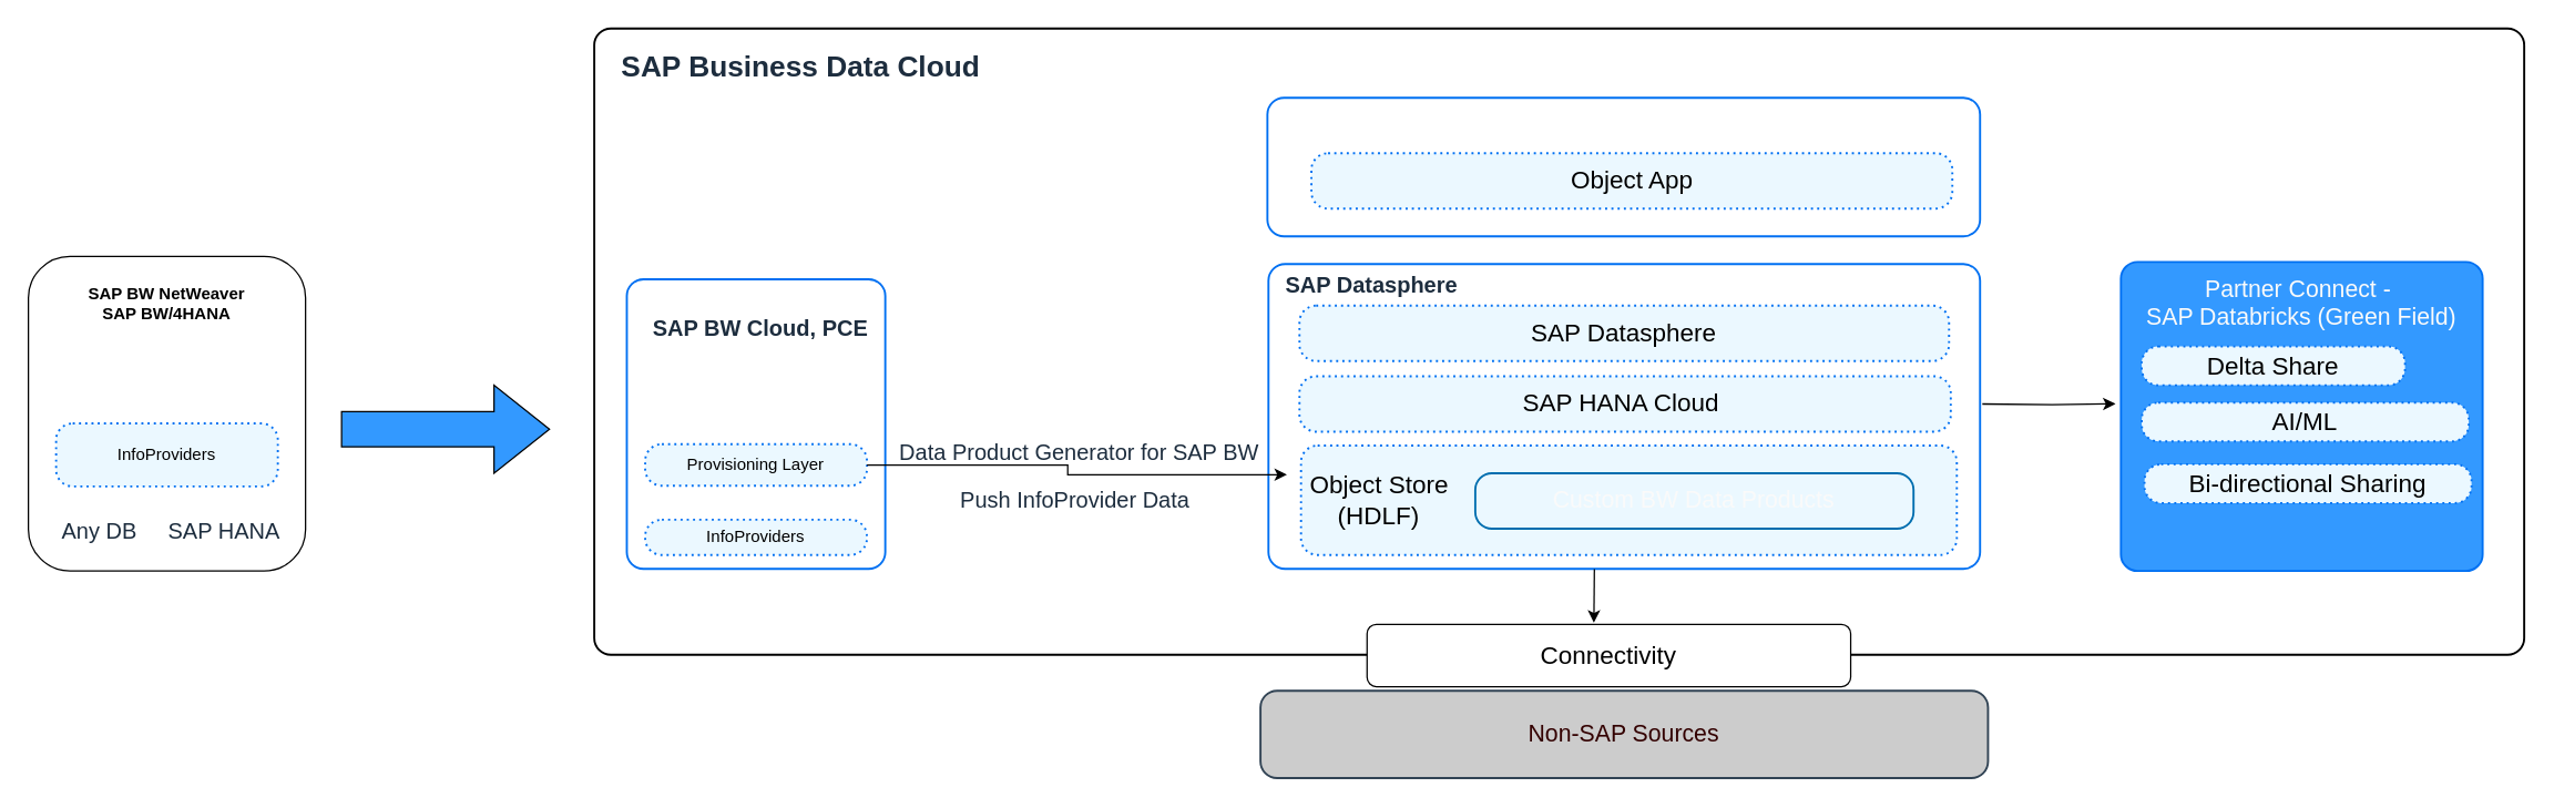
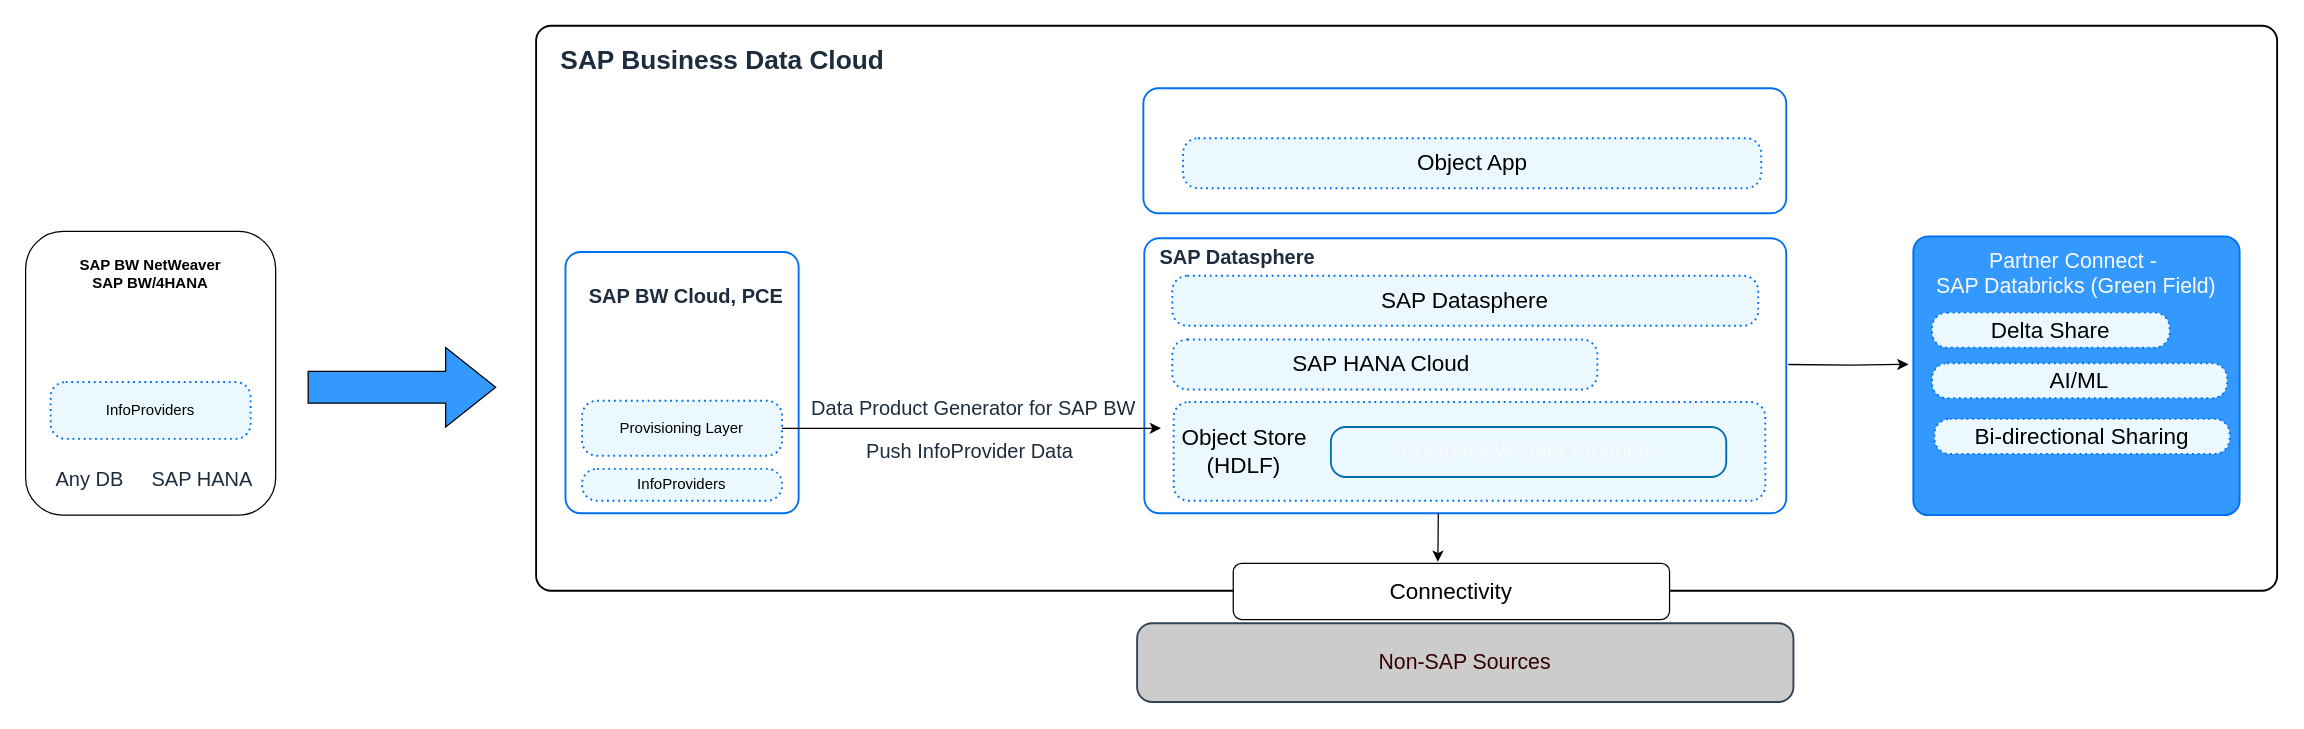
  <mxCell id="0" />
  <mxCell id="1" parent="0" />
  <mxCell id="2" value="&lt;b&gt;SAP BW NetWeaver&lt;/b&gt;&lt;div&gt;&lt;b&gt;SAP BW/4HANA&lt;/b&gt;&lt;/div&gt;&lt;div&gt;&lt;br&gt;&lt;/div&gt;&lt;div&gt;&lt;br&gt;&lt;/div&gt;&lt;div&gt;&lt;br&gt;&lt;/div&gt;&lt;div&gt;&lt;br&gt;&lt;/div&gt;&lt;div&gt;&lt;br&gt;&lt;/div&gt;&lt;div&gt;&lt;br&gt;&lt;/div&gt;&lt;div&gt;&lt;br&gt;&lt;/div&gt;&lt;div&gt;&lt;br&gt;&lt;/div&gt;&lt;div&gt;&lt;br&gt;&lt;/div&gt;&lt;div&gt;&lt;br&gt;&lt;/div&gt;&lt;div&gt;&lt;br&gt;&lt;/div&gt;" style="rounded=1;whiteSpace=wrap;html=1;" parent="1" vertex="1"><mxGeometry x="20" y="184.5" width="200" height="227" as="geometry" /></mxCell>
  <mxCell id="3" value="" style="rounded=1;whiteSpace=wrap;html=1;arcSize=24;absoluteArcSize=1;imageWidth=64;imageHeight=64;strokeWidth=1.5;fontFamily=Arial;" parent="1" vertex="1"><mxGeometry x="428.34" y="20" width="1392.66" height="452" as="geometry" /></mxCell>
  <mxCell id="4" value="&lt;font face=&quot;arial&quot; style=&quot;font-size: 21px;&quot;&gt;&lt;b style=&quot;&quot;&gt;SAP Business Data Cloud&amp;nbsp;&lt;/b&gt;&lt;/font&gt;" style="text;html=1;align=center;verticalAlign=middle;resizable=0;points=[[0,0.5,0,0,0],[0.5,0,0,0,0],[0.5,1,0,0,0],[1,0.5,0,0,0]];autosize=1;strokeColor=none;fillColor=none;fontSize=12;fontColor=#1D2D3E;fontFamily=Helvetica;" parent="1" vertex="1"><mxGeometry x="435" y="27" width="290" height="40" as="geometry" /></mxCell>
  <mxCell id="5" value="" style="rounded=1;whiteSpace=wrap;html=1;strokeColor=#0070F2;fillColor=#ffffff;arcSize=24;absoluteArcSize=1;imageWidth=64;imageHeight=64;strokeWidth=1.5;" parent="1" vertex="1"><mxGeometry x="451.84" y="201" width="186.5" height="209" as="geometry" /></mxCell>
  <mxCell id="6" value="&lt;font face=&quot;arial&quot; style=&quot;font-size: 16px;&quot;&gt;&lt;b style=&quot;font-size: 16px;&quot;&gt;SAP BW Cloud, PCE&lt;/b&gt;&lt;/font&gt;" style="text;html=1;align=center;verticalAlign=middle;resizable=0;points=[[0,0.5,0,0,0],[0.5,0,0,0,0],[0.5,1,0,0,0],[1,0.5,0,0,0]];autosize=1;strokeColor=none;fillColor=none;fontSize=12;fontColor=#1D2D3E;fontFamily=Helvetica;" parent="1" vertex="1"><mxGeometry x="458.34" y="221" width="180" height="30" as="geometry" /></mxCell>
  <mxCell id="7" value="InfoProviders" style="rounded=1;whiteSpace=wrap;html=1;strokeColor=#0070F2;fillColor=#EBF8FF;arcSize=24;absoluteArcSize=1;imageWidth=64;imageHeight=64;strokeWidth=1.5;dashed=1;dashPattern=1 2;" parent="1" vertex="1"><mxGeometry x="465.09" y="374.5" width="160" height="25.5" as="geometry" /></mxCell>
  <mxCell id="8" value="" style="rounded=1;whiteSpace=wrap;html=1;strokeColor=#0070F2;fillColor=#ffffff;arcSize=24;absoluteArcSize=1;imageWidth=64;imageHeight=64;strokeWidth=1.5;" parent="1" vertex="1"><mxGeometry x="914.84" y="190" width="513.5" height="220" as="geometry" /></mxCell>
  <mxCell id="9" value="&lt;font face=&quot;arial&quot; style=&quot;font-size: 16px;&quot;&gt;&lt;b style=&quot;font-size: 16px;&quot;&gt;SAP Datasphere&lt;/b&gt;&lt;/font&gt;" style="text;html=1;align=center;verticalAlign=middle;resizable=0;points=[[0,0.5,0,0,0],[0.5,0,0,0,0],[0.5,1,0,0,0],[1,0.5,0,0,0]];autosize=1;strokeColor=none;fillColor=none;fontSize=12;fontColor=#1D2D3E;fontFamily=Helvetica;" parent="1" vertex="1"><mxGeometry x="914.09" y="190" width="150" height="30" as="geometry" /></mxCell>
  <mxCell id="10" value="" style="rounded=1;whiteSpace=wrap;html=1;strokeColor=#0070F2;fillColor=#ffffff;arcSize=24;absoluteArcSize=1;imageWidth=64;imageHeight=64;strokeWidth=1.5;" parent="1" vertex="1"><mxGeometry x="914.09" y="70" width="514.25" height="100" as="geometry" /></mxCell>
  <mxCell id="11" value="&lt;font style=&quot;color: light-dark(rgb(250, 250, 250), rgb(237, 237, 237)); font-size: 17px;&quot;&gt;Partner Connect -&amp;nbsp;&lt;/font&gt;&lt;div&gt;&lt;font style=&quot;color: light-dark(rgb(250, 250, 250), rgb(237, 237, 237)); font-size: 17px;&quot;&gt;SAP Databricks (Green Field)&lt;/font&gt;&lt;/div&gt;&lt;div&gt;&lt;div&gt;&lt;font style=&quot;color: light-dark(rgb(250, 250, 250), rgb(237, 237, 237)); font-size: 17px;&quot;&gt;&lt;br&gt;&lt;/font&gt;&lt;/div&gt;&lt;div&gt;&lt;font style=&quot;color: light-dark(rgb(250, 250, 250), rgb(237, 237, 237)); font-size: 17px;&quot;&gt;&lt;br&gt;&lt;/font&gt;&lt;/div&gt;&lt;div&gt;&lt;font style=&quot;color: light-dark(rgb(250, 250, 250), rgb(237, 237, 237)); font-size: 17px;&quot;&gt;&lt;br&gt;&lt;/font&gt;&lt;/div&gt;&lt;div&gt;&lt;font style=&quot;color: light-dark(rgb(250, 250, 250), rgb(237, 237, 237)); font-size: 17px;&quot;&gt;&lt;br&gt;&lt;/font&gt;&lt;/div&gt;&lt;div&gt;&lt;font style=&quot;color: light-dark(rgb(250, 250, 250), rgb(237, 237, 237)); font-size: 17px;&quot;&gt;&lt;br&gt;&lt;/font&gt;&lt;/div&gt;&lt;div&gt;&lt;font style=&quot;color: light-dark(rgb(250, 250, 250), rgb(237, 237, 237)); font-size: 17px;&quot;&gt;&lt;br&gt;&lt;/font&gt;&lt;/div&gt;&lt;div&gt;&lt;font style=&quot;color: light-dark(rgb(250, 250, 250), rgb(237, 237, 237)); font-size: 17px;&quot;&gt;&lt;br&gt;&lt;/font&gt;&lt;/div&gt;&lt;div&gt;&lt;font style=&quot;color: light-dark(rgb(250, 250, 250), rgb(237, 237, 237)); font-size: 17px;&quot;&gt;&lt;br&gt;&lt;/font&gt;&lt;/div&gt;&lt;/div&gt;" style="rounded=1;whiteSpace=wrap;html=1;strokeColor=#0070F2;fillColor=#3399FF;arcSize=24;absoluteArcSize=1;imageWidth=64;imageHeight=64;strokeWidth=1.5;" parent="1" vertex="1"><mxGeometry x="1530" y="188.5" width="261" height="223" as="geometry" /></mxCell>
  <mxCell id="12" value="&lt;font style=&quot;font-size: 18px;&quot;&gt;Object App&lt;/font&gt;" style="rounded=1;whiteSpace=wrap;html=1;strokeColor=#0070F2;fillColor=#EBF8FF;arcSize=24;absoluteArcSize=1;imageWidth=64;imageHeight=64;strokeWidth=1.5;dashed=1;dashPattern=1 2;" parent="1" vertex="1"><mxGeometry x="945.84" y="110" width="462.5" height="40" as="geometry" /></mxCell>
  <mxCell id="13" value="&lt;font style=&quot;font-size: 18px;&quot;&gt;SAP Datasphere&lt;/font&gt;&lt;span style=&quot;color: rgba(0, 0, 0, 0); font-family: monospace; font-size: 0px; text-align: start; text-wrap: nowrap;&quot;&gt;%3CmxGraphModel%3E%3Croot%3E%3CmxCell%20id%3D%220%22%2F%3E%3CmxCell%20id%3D%221%22%20parent%3D%220%22%2F%3E%3CmxCell%20id%3D%222%22%20value%3D%22%26lt%3Bfont%20style%3D%26quot%3Bfont-size%3A%2018px%3B%26quot%3B%26gt%3BInsight%20App%26lt%3B%2Ffont%26gt%3B%22%20style%3D%22rounded%3D1%3BwhiteSpace%3Dwrap%3Bhtml%3D1%3BstrokeColor%3D%230070F2%3BfillColor%3D%23EBF8FF%3BarcSize%3D24%3BabsoluteArcSize%3D1%3BimageWidth%3D64%3BimageHeight%3D64%3BstrokeWidth%3D1.5%3Bdashed%3D1%3BdashPattern%3D1%202%3B%22%20vertex%3D%221%22%20parent%3D%221%22%3E%3CmxGeometry%20x%3D%22-62.5%22%20y%3D%22-340%22%20width%3D%22462.5%22%20height%3D%2240%22%20as%3D%22geometry%22%2F%3E%3C%2FmxCell%3E%3C%2Froot%3E%3C%2FmxGraphModel%3E&lt;/span&gt;" style="rounded=1;whiteSpace=wrap;html=1;strokeColor=#0070F2;fillColor=#EBF8FF;arcSize=24;absoluteArcSize=1;imageWidth=64;imageHeight=64;strokeWidth=1.5;dashed=1;dashPattern=1 2;" parent="1" vertex="1"><mxGeometry x="937.22" y="220" width="468.75" height="40" as="geometry" /></mxCell>
- <mxCell id="14" value="&lt;span style=&quot;font-size: 18px;&quot;&gt;SAP HANA Cloud&amp;nbsp;&lt;/span&gt;" style="rounded=1;whiteSpace=wrap;html=1;strokeColor=#0070F2;fillColor=#EBF8FF;arcSize=24;absoluteArcSize=1;imageWidth=64;imageHeight=64;strokeWidth=1.5;dashed=1;dashPattern=1 2;" parent="1" vertex="1"><mxGeometry x="937.22" y="271" width="470" height="40" as="geometry" /></mxCell>
+ <mxCell id="14" value="&lt;span style=&quot;font-size: 18px;&quot;&gt;SAP HANA Cloud&amp;nbsp;&lt;/span&gt;" style="rounded=1;whiteSpace=wrap;html=1;strokeColor=#0070F2;fillColor=#EBF8FF;arcSize=24;absoluteArcSize=1;imageWidth=64;imageHeight=64;strokeWidth=1.5;dashed=1;dashPattern=1 2;" parent="1" vertex="1"><mxGeometry x="937.22" y="271" width="340" height="40" as="geometry" /></mxCell>
  <mxCell id="15" value="&lt;span style=&quot;font-size: 18px;&quot;&gt;&amp;nbsp;Object Store&lt;/span&gt;&lt;div&gt;&lt;span style=&quot;font-size: 18px;&quot;&gt;&amp;nbsp; &amp;nbsp; &amp;nbsp;(HDLF)&lt;/span&gt;&lt;/div&gt;" style="rounded=1;whiteSpace=wrap;html=1;strokeColor=#0070F2;fillColor=#EBF8FF;arcSize=24;absoluteArcSize=1;imageWidth=64;imageHeight=64;strokeWidth=1.5;dashed=1;dashPattern=1 2;align=left;" parent="1" vertex="1"><mxGeometry x="938.34" y="321" width="473.25" height="79" as="geometry" /></mxCell>
  <mxCell id="16" value="&lt;font style=&quot;color: light-dark(rgb(250, 250, 250), rgb(237, 237, 237)); font-size: 17px;&quot;&gt;Custom BW Data Products&lt;/font&gt;" style="rounded=1;whiteSpace=wrap;html=1;strokeColor=#006EAF;fillColor=#ebf8ff;arcSize=24;absoluteArcSize=1;imageWidth=64;imageHeight=64;strokeWidth=1.5;fontColor=#ffffff;" parent="1" vertex="1"><mxGeometry x="1064.09" y="341" width="316.25" height="40" as="geometry" /></mxCell>
  <mxCell id="17" value="&lt;font face=&quot;arial&quot; style=&quot;font-size: 16px;&quot;&gt;&lt;span style=&quot;font-size: 16px;&quot;&gt;Data Product Generator for SAP BW&lt;/span&gt;&lt;/font&gt;" style="text;html=1;align=center;verticalAlign=middle;resizable=0;points=[[0,0.5,0,0,0],[0.5,0,0,0,0],[0.5,1,0,0,0],[1,0.5,0,0,0]];autosize=1;strokeColor=none;fillColor=none;fontSize=12;fontColor=#1D2D3E;fontFamily=Helvetica;" parent="1" vertex="1"><mxGeometry x="638.34" y="311" width="280" height="30" as="geometry" /></mxCell>
- <mxCell id="18" value="Provisioning Layer" style="rounded=1;whiteSpace=wrap;html=1;strokeColor=#0070F2;fillColor=#EBF8FF;arcSize=24;absoluteArcSize=1;imageWidth=64;imageHeight=64;strokeWidth=1.5;dashed=1;dashPattern=1 2;" parent="1" vertex="1"><mxGeometry x="465.09" y="320" width="160" height="30" as="geometry" /></mxCell>
+ <mxCell id="18" value="Provisioning Layer" style="rounded=1;whiteSpace=wrap;html=1;strokeColor=#0070F2;fillColor=#EBF8FF;arcSize=24;absoluteArcSize=1;imageWidth=64;imageHeight=64;strokeWidth=1.5;dashed=1;dashPattern=1 2;" parent="1" vertex="1"><mxGeometry x="465.09" y="320" width="160" height="44" as="geometry" /></mxCell>
  <mxCell id="19" style="edgeStyle=orthogonalEdgeStyle;rounded=0;orthogonalLoop=1;jettySize=auto;html=1;entryX=0.026;entryY=0.691;entryDx=0;entryDy=0;entryPerimeter=0;" parent="1" source="18" target="8" edge="1"><mxGeometry relative="1" as="geometry" /></mxCell>
  <mxCell id="20" value="&lt;font face=&quot;arial&quot; style=&quot;font-size: 16px;&quot;&gt;&lt;span style=&quot;font-size: 16px;&quot;&gt;Push InfoProvider Data&lt;/span&gt;&lt;/font&gt;" style="text;html=1;align=center;verticalAlign=middle;resizable=0;points=[[0,0.5,0,0,0],[0.5,0,0,0,0],[0.5,1,0,0,0],[1,0.5,0,0,0]];autosize=1;strokeColor=none;fillColor=none;fontSize=12;fontColor=#1D2D3E;fontFamily=Helvetica;" parent="1" vertex="1"><mxGeometry x="683.84" y="344.5" width="183" height="31" as="geometry" /></mxCell>
  <mxCell id="21" value="&lt;span style=&quot;font-size: 18px;&quot;&gt;Delta Share&lt;/span&gt;" style="rounded=1;whiteSpace=wrap;html=1;strokeColor=#0070F2;fillColor=#EBF8FF;arcSize=24;absoluteArcSize=1;imageWidth=64;imageHeight=64;strokeWidth=1.5;dashed=1;dashPattern=1 2;" parent="1" vertex="1"><mxGeometry x="1545" y="249.5" width="190" height="28" as="geometry" /></mxCell>
  <mxCell id="22" value="&lt;span style=&quot;font-size: 18px;&quot;&gt;AI/ML&lt;/span&gt;&lt;span style=&quot;color: rgba(0, 0, 0, 0); font-family: monospace; font-size: 0px; text-align: start; text-wrap: nowrap;&quot;&gt;%3CmxGraphModel%3E%3Croot%3E%3CmxCell%20id%3D%220%22%2F%3E%3CmxCell%20id%3D%221%22%20parent%3D%220%22%2F%3E%3CmxCell%20id%3D%222%22%20value%3D%22%26lt%3Bspan%20style%3D%26quot%3Bfont-size%3A%2018px%3B%26quot%3B%26gt%3BDelta%20Share%26lt%3B%2Fspan%26gt%3B%22%20style%3D%22rounded%3D1%3BwhiteSpace%3Dwrap%3Bhtml%3D1%3BstrokeColor%3D%230070F2%3BfillColor%3D%23EBF8FF%3BarcSize%3D24%3BabsoluteArcSize%3D1%3BimageWidth%3D64%3BimageHeight%3D64%3BstrokeWidth%3D1.5%3Bdashed%3D1%3BdashPattern%3D1%202%3B%22%20vertex%3D%221%22%20parent%3D%221%22%3E%3CmxGeometry%20x%3D%22729%22%20y%3D%221160%22%20width%3D%22236%22%20height%3D%2228%22%20as%3D%22geometry%22%2F%3E%3C%2FmxCell%3E%3C%2Froot%3E%3C%2FmxGraphModel%3E&lt;/span&gt;" style="rounded=1;whiteSpace=wrap;html=1;strokeColor=#0070F2;fillColor=#EBF8FF;arcSize=24;absoluteArcSize=1;imageWidth=64;imageHeight=64;strokeWidth=1.5;dashed=1;dashPattern=1 2;" parent="1" vertex="1"><mxGeometry x="1545" y="290" width="236" height="28" as="geometry" /></mxCell>
  <mxCell id="23" value="&lt;span style=&quot;font-size: 18px;&quot;&gt;Bi-directional Sharing&lt;/span&gt;" style="rounded=1;whiteSpace=wrap;html=1;strokeColor=#0070F2;fillColor=#EBF8FF;arcSize=24;absoluteArcSize=1;imageWidth=64;imageHeight=64;strokeWidth=1.5;dashed=1;dashPattern=1 2;" parent="1" vertex="1"><mxGeometry x="1547" y="334.5" width="236" height="28" as="geometry" /></mxCell>
  <mxCell id="24" style="edgeStyle=orthogonalEdgeStyle;rounded=0;orthogonalLoop=1;jettySize=auto;html=1;entryX=-0.015;entryY=0.459;entryDx=0;entryDy=0;entryPerimeter=0;" parent="1" target="11" edge="1"><mxGeometry relative="1" as="geometry"><mxPoint x="1430" y="291" as="sourcePoint" /></mxGeometry></mxCell>
  <mxCell id="25" value="" style="html=1;shadow=0;dashed=0;align=center;verticalAlign=middle;shape=mxgraph.arrows2.arrow;dy=0.6;dx=40;notch=0;fillColor=#3399FF;" parent="1" vertex="1"><mxGeometry x="246" y="277.5" width="150" height="63.5" as="geometry" /></mxCell>
  <mxCell id="26" value="InfoProviders" style="rounded=1;whiteSpace=wrap;html=1;strokeColor=#0070F2;fillColor=#EBF8FF;arcSize=24;absoluteArcSize=1;imageWidth=64;imageHeight=64;strokeWidth=1.5;dashed=1;dashPattern=1 2;" parent="1" vertex="1"><mxGeometry x="40" y="305" width="160" height="45.5" as="geometry" /></mxCell>
  <mxCell id="27" value="&lt;font face=&quot;arial&quot; style=&quot;font-size: 16px;&quot;&gt;&lt;span style=&quot;font-size: 16px;&quot;&gt;Any DB&lt;/span&gt;&lt;/font&gt;" style="text;html=1;align=center;verticalAlign=middle;resizable=0;points=[[0,0.5,0,0,0],[0.5,0,0,0,0],[0.5,1,0,0,0],[1,0.5,0,0,0]];autosize=1;strokeColor=none;fillColor=none;fontSize=12;fontColor=#1D2D3E;fontFamily=Helvetica;" parent="1" vertex="1"><mxGeometry x="35" y="367" width="72" height="31" as="geometry" /></mxCell>
  <mxCell id="28" value="&lt;font face=&quot;arial&quot; style=&quot;font-size: 16px;&quot;&gt;&lt;span style=&quot;font-size: 16px;&quot;&gt;SAP HANA&lt;/span&gt;&lt;/font&gt;" style="text;html=1;align=center;verticalAlign=middle;resizable=0;points=[[0,0.5,0,0,0],[0.5,0,0,0,0],[0.5,1,0,0,0],[1,0.5,0,0,0]];autosize=1;strokeColor=none;fillColor=none;fontSize=12;fontColor=#1D2D3E;fontFamily=Helvetica;" parent="1" vertex="1"><mxGeometry x="111" y="367" width="99" height="31" as="geometry" /></mxCell>
  <mxCell id="29" value="&lt;div&gt;&lt;div&gt;&lt;font style=&quot;font-size: 17px; color: light-dark(rgb(51, 0, 0), rgb(237, 237, 237));&quot;&gt;Non-SAP Sources&lt;/font&gt;&lt;/div&gt;&lt;/div&gt;" style="rounded=1;whiteSpace=wrap;html=1;strokeColor=#314354;fillColor=#CCCCCC;arcSize=24;absoluteArcSize=1;imageWidth=64;imageHeight=64;strokeWidth=1.5;fontColor=#ffffff;" parent="1" vertex="1"><mxGeometry x="909.09" y="498" width="525" height="63" as="geometry" /></mxCell>
  <mxCell id="30" value="&lt;font style=&quot;font-size: 18px;&quot;&gt;Connectivity&lt;/font&gt;" style="rounded=1;whiteSpace=wrap;html=1;" parent="1" vertex="1"><mxGeometry x="986" y="450" width="349" height="45" as="geometry" /></mxCell>
  <mxCell id="31" style="edgeStyle=orthogonalEdgeStyle;rounded=0;orthogonalLoop=1;jettySize=auto;html=1;entryX=0.469;entryY=-0.027;entryDx=0;entryDy=0;entryPerimeter=0;exitX=0.458;exitY=1.001;exitDx=0;exitDy=0;exitPerimeter=0;" parent="1" source="8" target="30" edge="1"><mxGeometry relative="1" as="geometry" /></mxCell>
